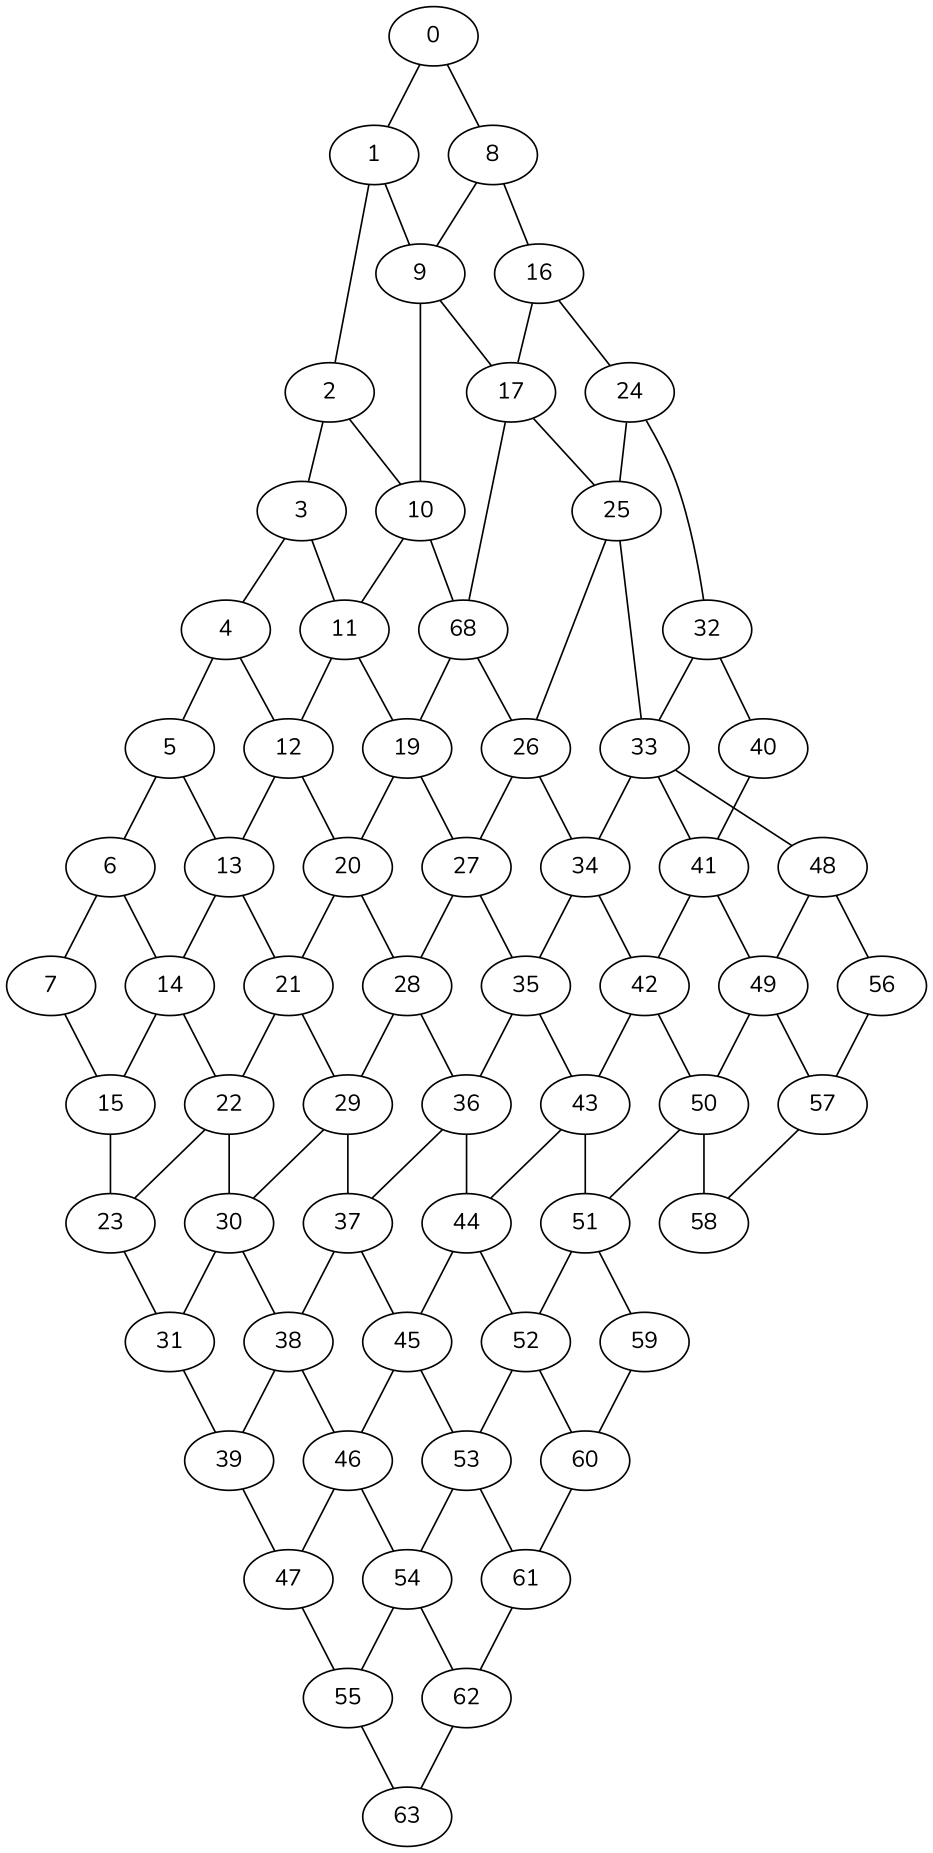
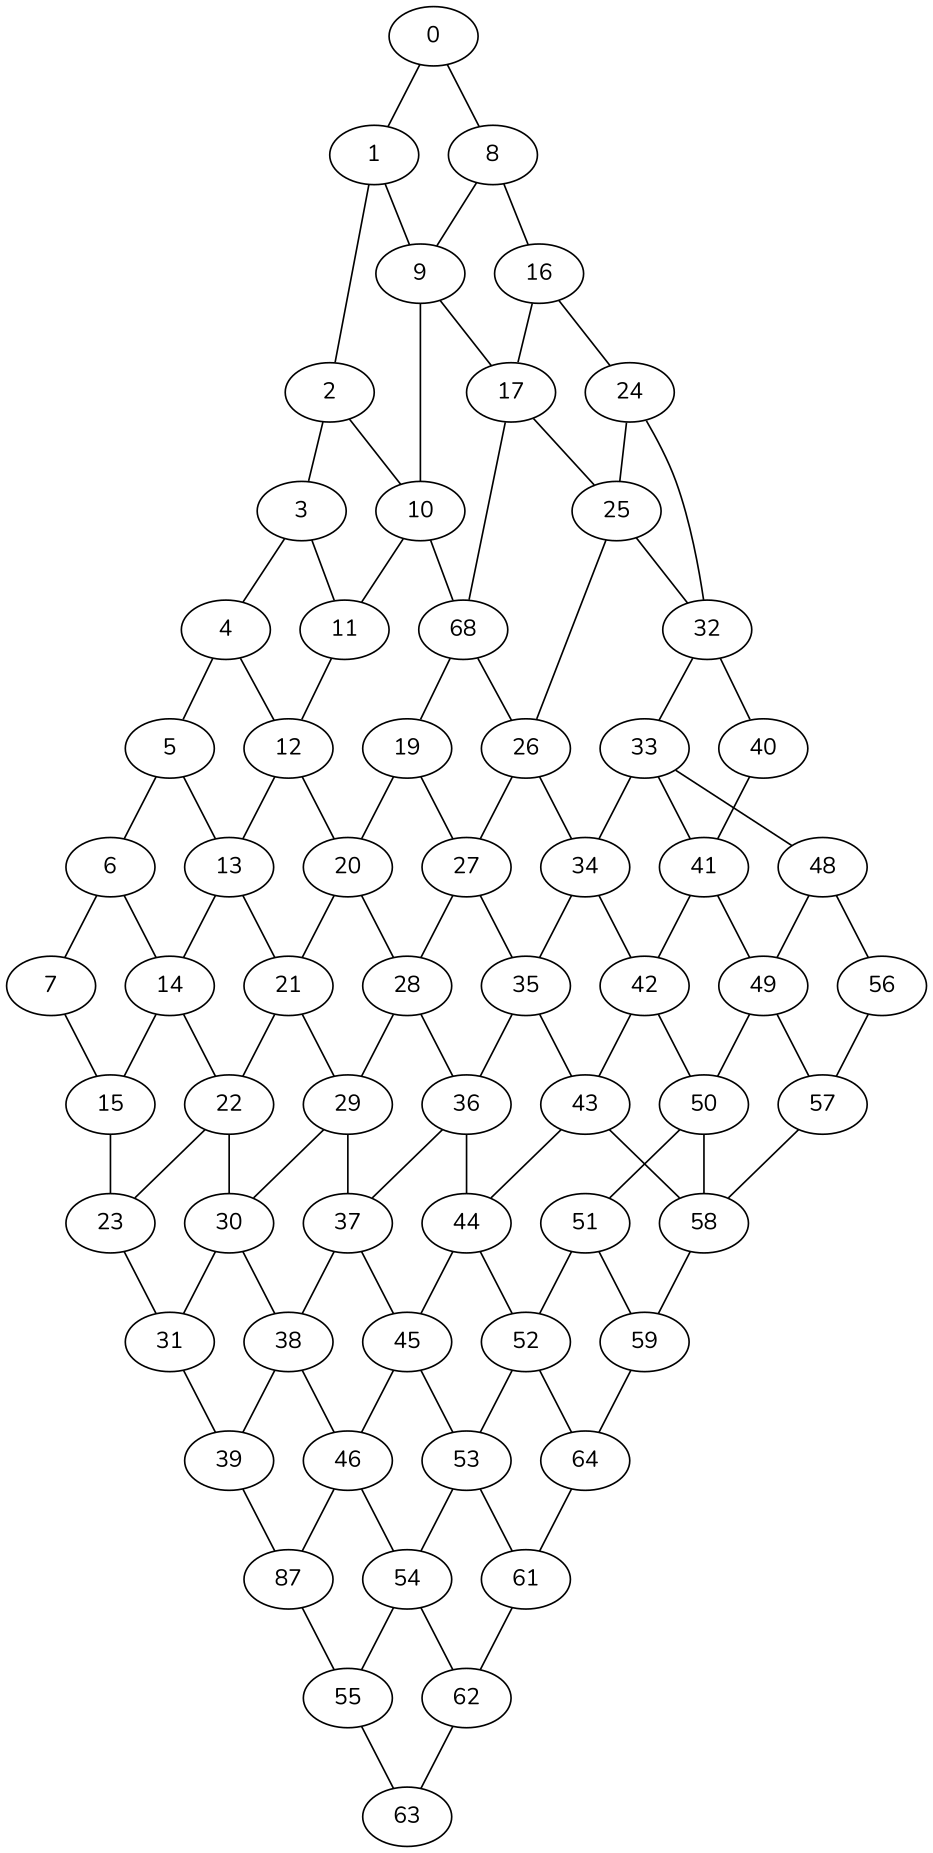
  strict graph {
    fontname=Nunito
    node [fontname=Nunito]
    edge [fontname=Nunito]
    0
    1
    8
    2
    9
    16
    3
    10
    17
    4
    11
    n12 [label=68]
    5
    12
    19
    6
    13
    20
    7
    14
    21
    15
    22
    23
    24
    25
    26
    27
    28
    29
    30
    31
    32
    33
    34
    35
    36
    37
    38
    39
    40
    41
    48
    42
    43
    44
    45
    46
-   47
+   47 [label=87]
    49
    50
    51
    52
    53
    54
    55
    56
    57
    58
    59
-   60
+   60 [label=64]
    61
    62
    63
    0 -- 1
    0 -- 8
    1 -- 2
    1 -- 9
    8 -- 9
    8 -- 16
    2 -- 3
    2 -- 10
    9 -- 10
    9 -- 17
    16 -- 17
    16 -- 24
    3 -- 4
    3 -- 11
    10 -- 11
    10 -- n12
    17 -- n12
    17 -- 25
    4 -- 5
    4 -- 12
    11 -- 12
-   11 -- 19
    n12 -- 19
    n12 -- 26
    5 -- 6
    5 -- 13
    12 -- 13
    12 -- 20
    19 -- 20
    19 -- 27
    6 -- 7
    6 -- 14
    13 -- 14
    13 -- 21
    20 -- 21
    20 -- 28
    7 -- 15
    14 -- 15
    14 -- 22
    21 -- 22
    21 -- 29
    15 -- 23
    22 -- 23
    22 -- 30
    23 -- 31
    24 -- 25
    24 -- 32
    25 -- 26
-   25 -- 33
+   25 -- 32
    26 -- 27
    26 -- 34
    27 -- 28
    27 -- 35
    28 -- 29
    28 -- 36
    29 -- 30
    29 -- 37
    30 -- 31
    30 -- 38
    31 -- 39
    32 -- 33
    32 -- 40
    33 -- 34
    33 -- 41
    33 -- 48
    34 -- 35
    34 -- 42
    35 -- 36
    35 -- 43
    36 -- 37
    36 -- 44
    37 -- 38
    37 -- 45
    38 -- 39
    38 -- 46
    39 -- 47
    40 -- 41
    41 -- 42
    41 -- 49
    48 -- 49
    48 -- 56
    42 -- 43
    42 -- 50
    43 -- 44
-   43 -- 51
+   43 -- 58
    44 -- 45
    44 -- 52
    45 -- 46
    45 -- 53
    46 -- 47
    46 -- 54
    47 -- 55
    49 -- 50
    49 -- 57
    50 -- 51
    50 -- 58
    51 -- 52
    51 -- 59
    52 -- 53
    52 -- 60
    53 -- 54
    53 -- 61
    54 -- 55
    54 -- 62
    55 -- 63
    56 -- 57
    57 -- 58
+   58 -- 59
    59 -- 60
    60 -- 61
    61 -- 62
    62 -- 63
  }
